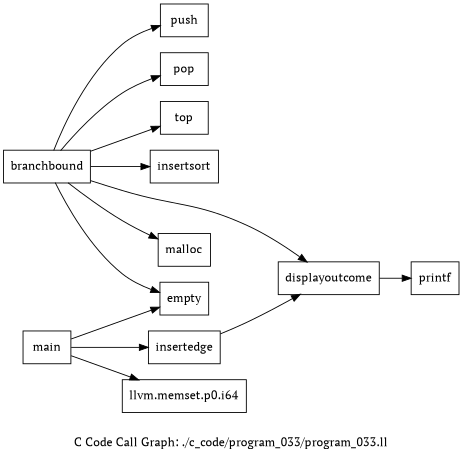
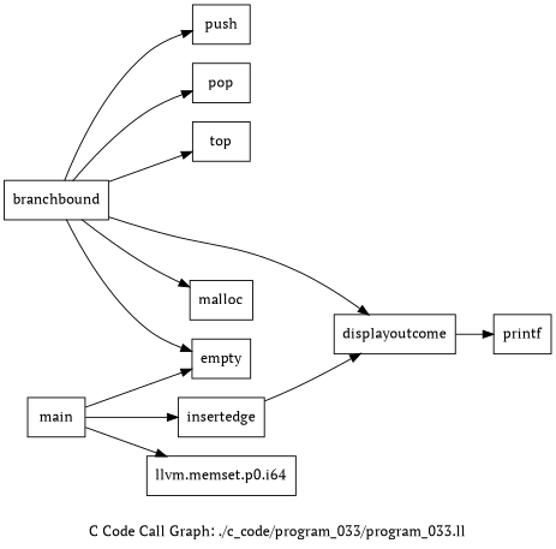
  digraph {
    fontname="PT Serif"
    label="C Code Call Graph: ./c_code/program_033/program_033.ll"
    rankdir=LR
    node [fontname="PT Serif" shape=record]
    edge [fontname="PT Serif"]
    n1 [label="{push}"]
    n2 [label="{pop}"]
    n3 [label="{top}"]
    n4 [label="{empty}"]
-   n5 [label="{insertsort}"]
    n6 [label="{displayoutcome}"]
    n7 [label="{printf}"]
    n8 [label="{branchbound}"]
    n9 [label="{malloc}"]
    n10 [label="{insertedge}"]
    n11 [label="{main}"]
    n12 [label="{llvm.memset.p0.i64}"]
    n6 -> n7
    n8 -> n1
    n8 -> n2
    n8 -> n3
    n8 -> n4
-   n8 -> n5
    n8 -> n6
    n8 -> n9
    n10 -> n6
    n11 -> n4
    n11 -> n10
    n11 -> n12
  }
